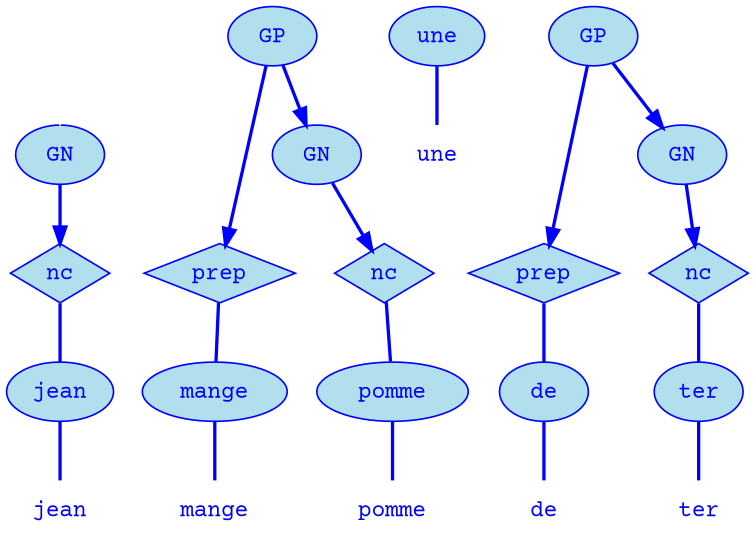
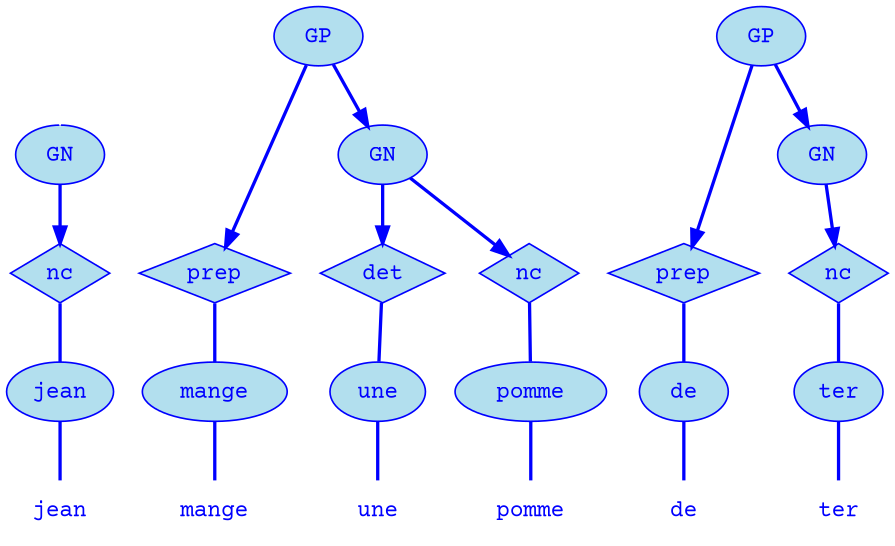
  digraph {
    fontname="Courier Prime"
    node [fillcolor=lightblue2 fontcolor=blue shape=plaintext fontname="Courier Prime" color=blue style=filled]
    edge [arrowhead=none color=blue fontcolor=blue minlen=1 style=bold fontname="Courier Prime"]
    n1 [height=0.50 label=jean width=0.75 color="" style=""]
    n2 [height=0.50 label=jean shape=ellipse width=0.86]
    n3 [height=0.50 label=nc shape=diamond width=0.75]
    n4 [arrowhead=doubleoctagon height=0.50 label=GN width=0.75 shape=""]
    n5 [height=0.50 label=mange width=0.86 color="" style=""]
    n6 [height=0.50 label=mange shape=ellipse width=1.22]
    n7 [height=0.50 label=prep shape=diamond width=0.89]
    n8 [height=0.50 label=une width=0.75 color="" style=""]
    n9 [height=0.50 label=une shape=ellipse width=0.81]
+   n10 [height=0.50 label=det shape=diamond width=0.75]
    n11 [height=0.50 label=pomme width=0.92 color="" style=""]
    n12 [height=0.50 label=pomme shape=ellipse width=1.28]
    n13 [height=0.50 label=nc shape=diamond width=0.75]
    n14 [arrowhead=doubleoctagon height=0.50 label=GN width=0.75 shape=""]
    n15 [arrowhead=doubleoctagon height=0.50 label=GP width=0.75 shape=""]
    n16 [height=0.50 label=de width=0.75 color="" style=""]
    n17 [height=0.50 label=de shape=ellipse width=0.75]
    n18 [height=0.50 label=prep shape=diamond width=0.89]
    n19 [height=0.50 label=ter width=0.75 color="" style=""]
    n20 [height=0.50 label=ter shape=ellipse width=0.75]
    n21 [height=0.50 label=nc shape=diamond width=0.75]
    n22 [arrowhead=doubleoctagon height=0.50 label=GN width=0.75 shape=""]
    n23 [arrowhead=doubleoctagon height=0.50 label=GP width=0.75 shape=""]
    "mc1s1_chk0#chunk#empty" [color=white fillcolor=white fontcolor=white height=0.06 shape=point width=0.06 style=""]
    n2 -> n1
    n3 -> n2
    n4 -> n3 [shape=normal arrowhead=""]
    n6 -> n5
    n7 -> n6
    n9 -> n8
+   n10 -> n9
    n12 -> n11
    n13 -> n12
+   n14 -> n10 [shape=normal arrowhead=""]
    n14 -> n13 [shape=normal arrowhead=""]
    n15 -> n7 [minlen=2 shape=normal arrowhead=""]
    n15 -> n14 [shape=normal arrowhead=""]
    n17 -> n16
    n18 -> n17
    n20 -> n19
    n21 -> n20
    n22 -> n21 [shape=normal arrowhead=""]
    n23 -> n18 [minlen=2 shape=normal arrowhead=""]
    n23 -> n22 [shape=normal arrowhead=""]
    "mc1s1_chk0#chunk#empty" -> n4 [color=white fontcolor=white shape=none arrowhead="" style=""]
  }
